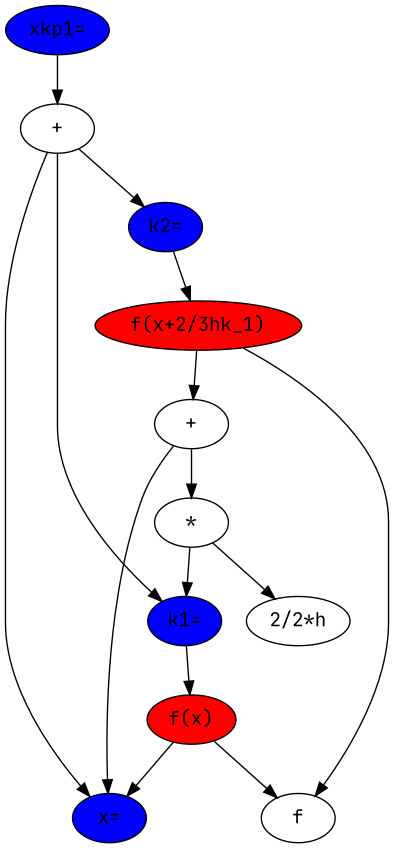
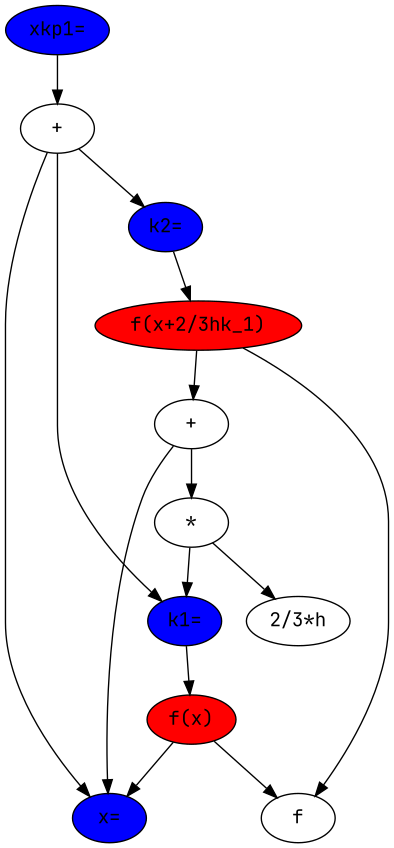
  digraph {
    rankdir=TB
    fontname="JetBrains Mono"
    node [style=filled fontname="JetBrains Mono"]
    edge [fontname="JetBrains Mono"]
    n1 [fillcolor=blue label="x="]
    f [style=""]
    n3 [fillcolor=red label="f(x)" ordering=out]
    n4 [fillcolor=blue label="k1="]
    n5 [fillcolor=blue label="k2="]
    n6 [fillcolor=red label="f(x+2/3hk_1)"]
-   n7 [label="2/2*h" style=""]
+   n7 [label="2/3*h" style=""]
    n8 [label="+" style=""]
    n9 [label="*" ordering=out style=""]
    n10 [label="+" style=""]
    n11 [fillcolor=blue label="xkp1="]
    subgraph sub_1 {
      n1
      f
    }
    n3 -> n1
    n3 -> f
    n4 -> n3
    n5 -> n6
    n6 -> f
    n6 -> n8
    n8 -> n1
    n8 -> n9
    n9 -> n4
    n9 -> n7
    n10 -> n1
    n10 -> n4
    n10 -> n5
    n11 -> n10
  }
